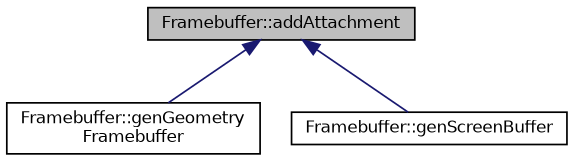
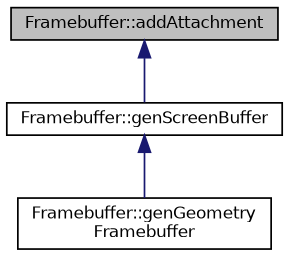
  digraph {
    rankdir=TB
    node [color=black fillcolor=white fontname=Helvetica fontsize=10 shape=record style=filled]
    edge [color=midnightblue dir=back fontname=Helvetica fontsize=10 labelfontname=Helvetica labelfontsize=10 style=solid]
    n1 [fillcolor=grey75 fontcolor=black height=0.2 label="Framebuffer::addAttachment" width=0.4]
    n2 [height=0.2 label="Framebuffer::genGeometry\lFramebuffer" width=0.4]
    n3 [height=0.2 label="Framebuffer::genScreenBuffer" width=0.4]
-   n1 -> n2
+   n3 -> n2
    n1 -> n3
  }
